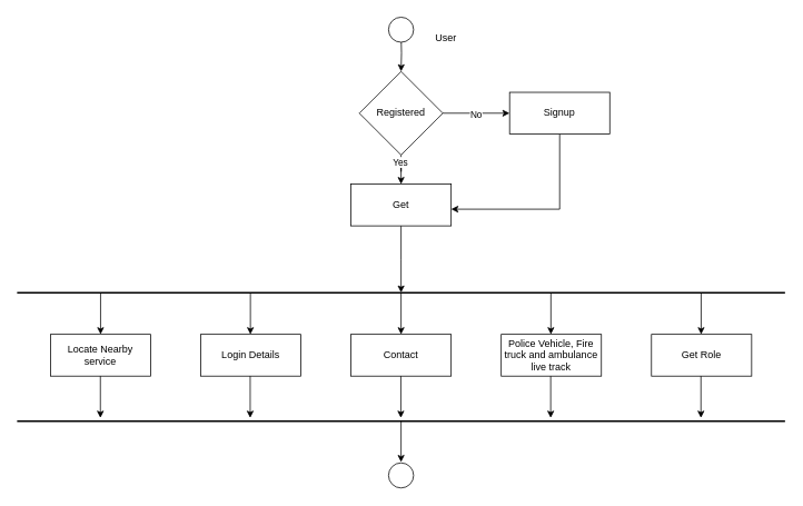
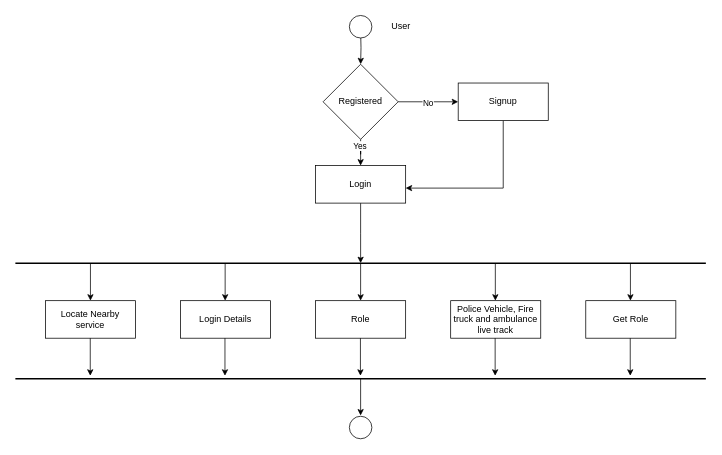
  <mxCell id="0" />
  <mxCell id="1" parent="0" />
  <mxCell id="2" value="" style="edgeStyle=orthogonalEdgeStyle;rounded=0;orthogonalLoop=1;jettySize=auto;html=1;" parent="1" target="7" edge="1"><mxGeometry relative="1" as="geometry"><mxPoint x="480" y="40" as="sourcePoint" /></mxGeometry></mxCell>
  <mxCell id="3" value="" style="edgeStyle=orthogonalEdgeStyle;rounded=0;orthogonalLoop=1;jettySize=auto;html=1;" parent="1" source="7" target="9" edge="1"><mxGeometry relative="1" as="geometry" /></mxCell>
  <mxCell id="4" value="No" style="edgeLabel;html=1;align=center;verticalAlign=middle;resizable=0;points=[];" parent="3" vertex="1" connectable="0"><mxGeometry x="-0.015" y="-1" relative="1" as="geometry"><mxPoint as="offset" /></mxGeometry></mxCell>
  <mxCell id="5" style="edgeStyle=orthogonalEdgeStyle;rounded=0;orthogonalLoop=1;jettySize=auto;html=1;entryX=0.5;entryY=0;entryDx=0;entryDy=0;" parent="1" source="7" target="11" edge="1"><mxGeometry relative="1" as="geometry" /></mxCell>
  <mxCell id="6" value="Yes" style="edgeLabel;html=1;align=center;verticalAlign=middle;resizable=0;points=[];" parent="5" vertex="1" connectable="0"><mxGeometry x="-0.664" y="-2" relative="1" as="geometry"><mxPoint as="offset" /></mxGeometry></mxCell>
  <mxCell id="7" value="Registered" style="rhombus;whiteSpace=wrap;html=1;" parent="1" vertex="1"><mxGeometry x="430" y="85" width="100" height="100" as="geometry" /></mxCell>
  <mxCell id="8" style="edgeStyle=orthogonalEdgeStyle;rounded=0;orthogonalLoop=1;jettySize=auto;html=1;entryX=1;entryY=0.6;entryDx=0;entryDy=0;entryPerimeter=0;" parent="1" source="9" target="11" edge="1"><mxGeometry relative="1" as="geometry"><mxPoint x="670" y="250" as="targetPoint" /><Array as="points"><mxPoint x="670" y="250" /></Array></mxGeometry></mxCell>
  <mxCell id="9" value="Signup" style="rounded=0;whiteSpace=wrap;html=1;" parent="1" vertex="1"><mxGeometry x="610" y="110" width="120" height="50" as="geometry" /></mxCell>
  <mxCell id="10" value="" style="edgeStyle=orthogonalEdgeStyle;rounded=0;orthogonalLoop=1;jettySize=auto;html=1;" parent="1" source="11" edge="1"><mxGeometry relative="1" as="geometry"><mxPoint x="480" y="350" as="targetPoint" /></mxGeometry></mxCell>
- <mxCell id="11" value="Get" style="rounded=0;whiteSpace=wrap;html=1;" parent="1" vertex="1"><mxGeometry x="420" y="220" width="120" height="50" as="geometry" /></mxCell>
+ <mxCell id="11" value="Login" style="rounded=0;whiteSpace=wrap;html=1;" parent="1" vertex="1"><mxGeometry x="420" y="220" width="120" height="50" as="geometry" /></mxCell>
  <mxCell id="12" value="Login Details" style="rounded=0;whiteSpace=wrap;html=1;" parent="1" vertex="1"><mxGeometry x="240" y="400" width="120" height="50" as="geometry" /></mxCell>
- <mxCell id="13" value="Contact" style="rounded=0;whiteSpace=wrap;html=1;" parent="1" vertex="1"><mxGeometry x="420" y="400" width="120" height="50" as="geometry" /></mxCell>
+ <mxCell id="13" value="Role" style="rounded=0;whiteSpace=wrap;html=1;" parent="1" vertex="1"><mxGeometry x="420" y="400" width="120" height="50" as="geometry" /></mxCell>
  <mxCell id="14" value="Locate Nearby service" style="rounded=0;whiteSpace=wrap;html=1;" parent="1" vertex="1"><mxGeometry x="60" y="400" width="120" height="50" as="geometry" /></mxCell>
  <mxCell id="15" value="Get Role" style="rounded=0;whiteSpace=wrap;html=1;" parent="1" vertex="1"><mxGeometry x="780" y="400" width="120" height="50" as="geometry" /></mxCell>
  <mxCell id="16" value="Police Vehicle, Fire truck and ambulance live track" style="rounded=0;whiteSpace=wrap;html=1;" parent="1" vertex="1"><mxGeometry x="600" y="400" width="120" height="50" as="geometry" /></mxCell>
  <mxCell id="17" value="" style="ellipse;whiteSpace=wrap;html=1;aspect=fixed;" vertex="1" parent="1"><mxGeometry x="465" y="20" width="30" height="30" as="geometry" /></mxCell>
  <mxCell id="18" value="" style="endArrow=none;html=1;rounded=0;fontStyle=1;startSize=15;strokeColor=default;strokeWidth=2;" edge="1" parent="1"><mxGeometry width="50" height="50" relative="1" as="geometry"><mxPoint x="20" y="350" as="sourcePoint" /><mxPoint x="940" y="350" as="targetPoint" /></mxGeometry></mxCell>
  <mxCell id="19" value="" style="endArrow=none;html=1;rounded=0;fontStyle=1;startSize=15;strokeColor=default;strokeWidth=2;" edge="1" parent="1"><mxGeometry width="50" height="50" relative="1" as="geometry"><mxPoint x="20" y="504" as="sourcePoint" /><mxPoint x="940" y="504" as="targetPoint" /></mxGeometry></mxCell>
  <mxCell id="20" value="" style="endArrow=classic;html=1;rounded=0;" edge="1" parent="1" target="14"><mxGeometry width="50" height="50" relative="1" as="geometry"><mxPoint x="120" y="350" as="sourcePoint" /><mxPoint x="450" y="490" as="targetPoint" /></mxGeometry></mxCell>
  <mxCell id="21" value="" style="endArrow=classic;html=1;rounded=0;" edge="1" parent="1"><mxGeometry width="50" height="50" relative="1" as="geometry"><mxPoint x="299.5" y="350" as="sourcePoint" /><mxPoint x="299.5" y="400" as="targetPoint" /></mxGeometry></mxCell>
  <mxCell id="22" value="" style="endArrow=classic;html=1;rounded=0;" edge="1" parent="1"><mxGeometry width="50" height="50" relative="1" as="geometry"><mxPoint x="480" y="350" as="sourcePoint" /><mxPoint x="480" y="400" as="targetPoint" /></mxGeometry></mxCell>
  <mxCell id="23" value="" style="endArrow=classic;html=1;rounded=0;" edge="1" parent="1"><mxGeometry width="50" height="50" relative="1" as="geometry"><mxPoint x="659.5" y="350" as="sourcePoint" /><mxPoint x="659.5" y="400" as="targetPoint" /></mxGeometry></mxCell>
  <mxCell id="24" value="" style="endArrow=classic;html=1;rounded=0;" edge="1" parent="1"><mxGeometry width="50" height="50" relative="1" as="geometry"><mxPoint x="839.5" y="350" as="sourcePoint" /><mxPoint x="839.5" y="400" as="targetPoint" /></mxGeometry></mxCell>
  <mxCell id="25" value="" style="endArrow=classic;html=1;rounded=0;" edge="1" parent="1"><mxGeometry width="50" height="50" relative="1" as="geometry"><mxPoint x="119.75" y="450" as="sourcePoint" /><mxPoint x="119.75" y="500" as="targetPoint" /></mxGeometry></mxCell>
  <mxCell id="26" value="" style="endArrow=classic;html=1;rounded=0;" edge="1" parent="1"><mxGeometry width="50" height="50" relative="1" as="geometry"><mxPoint x="299.25" y="450" as="sourcePoint" /><mxPoint x="299.25" y="500" as="targetPoint" /></mxGeometry></mxCell>
  <mxCell id="27" value="" style="endArrow=classic;html=1;rounded=0;" edge="1" parent="1"><mxGeometry width="50" height="50" relative="1" as="geometry"><mxPoint x="479.75" y="450" as="sourcePoint" /><mxPoint x="479.75" y="500" as="targetPoint" /></mxGeometry></mxCell>
  <mxCell id="28" value="" style="endArrow=classic;html=1;rounded=0;" edge="1" parent="1"><mxGeometry width="50" height="50" relative="1" as="geometry"><mxPoint x="659.25" y="450" as="sourcePoint" /><mxPoint x="659.25" y="500" as="targetPoint" /></mxGeometry></mxCell>
  <mxCell id="29" value="" style="endArrow=classic;html=1;rounded=0;" edge="1" parent="1"><mxGeometry width="50" height="50" relative="1" as="geometry"><mxPoint x="839.25" y="450" as="sourcePoint" /><mxPoint x="839.25" y="500" as="targetPoint" /></mxGeometry></mxCell>
  <mxCell id="30" value="" style="endArrow=classic;html=1;rounded=0;" edge="1" parent="1"><mxGeometry width="50" height="50" relative="1" as="geometry"><mxPoint x="480" y="503" as="sourcePoint" /><mxPoint x="480" y="553" as="targetPoint" /></mxGeometry></mxCell>
  <mxCell id="31" value="" style="ellipse;whiteSpace=wrap;html=1;aspect=fixed;" vertex="1" parent="1"><mxGeometry x="465" y="554" width="30" height="30" as="geometry" /></mxCell>
- <mxCell id="32" value="User" style="text;html=1;align=center;verticalAlign=middle;whiteSpace=wrap;rounded=0;" vertex="1" parent="1"><mxGeometry x="504" y="30" width="60" height="30" as="geometry" /></mxCell>
+ <mxCell id="32" value="User" style="text;html=1;align=center;verticalAlign=middle;whiteSpace=wrap;rounded=0;" vertex="1" parent="1"><mxGeometry x="504" y="20" width="60" height="30" as="geometry" /></mxCell>
